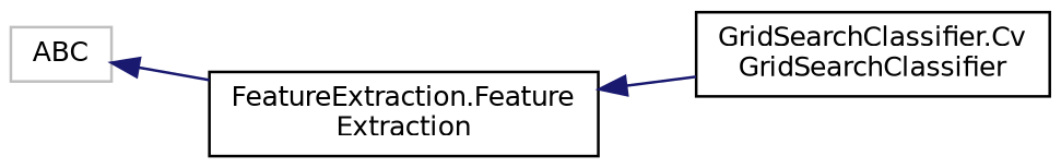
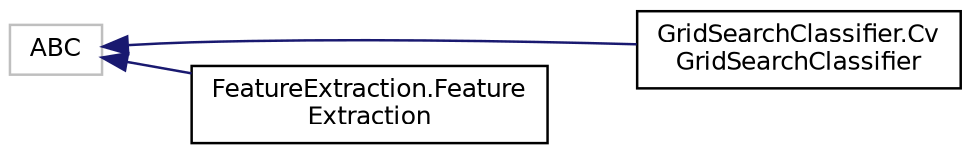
  digraph {
    rankdir=LR
    node [color=black fillcolor=white fontname=Helvetica fontsize=10 shape=record style=filled]
    edge [color=midnightblue dir=back fontname=Helvetica fontsize=10 labelfontname=Helvetica labelfontsize=10 style=solid]
    n1 [color=grey75 height=0.2 label=ABC width=0.4]
    n2 [height=0.2 label="GridSearchClassifier.Cv\lGridSearchClassifier" width=0.4]
    n3 [height=0.2 label="FeatureExtraction.Feature\lExtraction" width=0.4]
-   n3 -> n2
+   n1 -> n2
    n1 -> n3
  }
